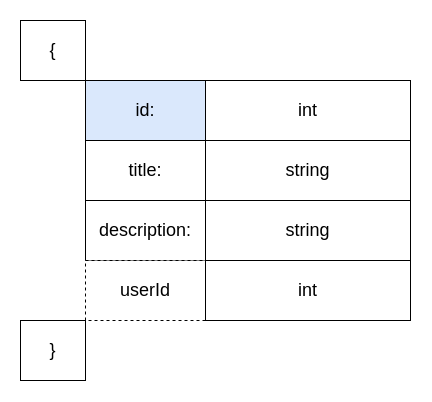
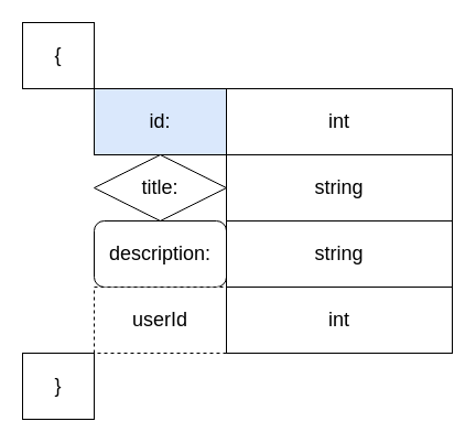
  <mxCell id="0" />
  <mxCell id="1" parent="0" />
  <mxCell id="2" value="&lt;font style=&quot;font-size: 18px;&quot;&gt;id:&lt;/font&gt;" style="rounded=0;whiteSpace=wrap;html=1;fillColor=#dae8fc;" vertex="1" parent="1"><mxGeometry x="85" y="80" width="120" height="60" as="geometry" /></mxCell>
- <mxCell id="3" value="&lt;font style=&quot;font-size: 18px;&quot;&gt;title:&lt;/font&gt;" style="rounded=0;whiteSpace=wrap;html=1;" vertex="1" parent="1"><mxGeometry x="85" y="140" width="120" height="60" as="geometry" /></mxCell>
- <mxCell id="4" value="&lt;font style=&quot;font-size: 18px;&quot;&gt;description:&lt;/font&gt;" style="rounded=0;whiteSpace=wrap;html=1;" vertex="1" parent="1"><mxGeometry x="85" y="200" width="120" height="60" as="geometry" /></mxCell>
+ <mxCell id="3" value="&lt;font style=&quot;font-size: 18px;&quot;&gt;title:&lt;/font&gt;" style="rhombus;whiteSpace=wrap;html=1;" vertex="1" parent="1"><mxGeometry x="85" y="140" width="120" height="60" as="geometry" /></mxCell>
+ <mxCell id="4" value="&lt;font style=&quot;font-size: 18px;&quot;&gt;description:&lt;/font&gt;" style="whiteSpace=wrap;html=1;rounded=1;" vertex="1" parent="1"><mxGeometry x="85" y="200" width="120" height="60" as="geometry" /></mxCell>
  <mxCell id="5" value="&lt;font style=&quot;font-size: 18px;&quot;&gt;userId&lt;/font&gt;" style="rounded=0;whiteSpace=wrap;html=1;dashed=1;" vertex="1" parent="1"><mxGeometry x="85" y="260" width="120" height="60" as="geometry" /></mxCell>
  <mxCell id="6" value="&lt;font style=&quot;font-size: 18px;&quot;&gt;int&lt;/font&gt;" style="rounded=0;whiteSpace=wrap;html=1;" vertex="1" parent="1"><mxGeometry x="205" y="80" width="205" height="60" as="geometry" /></mxCell>
  <mxCell id="7" value="&lt;font style=&quot;font-size: 18px;&quot;&gt;string&lt;/font&gt;" style="rounded=0;whiteSpace=wrap;html=1;" vertex="1" parent="1"><mxGeometry x="205" y="140" width="205" height="60" as="geometry" /></mxCell>
  <mxCell id="8" value="&lt;font style=&quot;font-size: 18px;&quot;&gt;string&lt;/font&gt;" style="rounded=0;whiteSpace=wrap;html=1;" vertex="1" parent="1"><mxGeometry x="205" y="200" width="205" height="60" as="geometry" /></mxCell>
  <mxCell id="9" value="&lt;font style=&quot;font-size: 18px;&quot;&gt;int&lt;/font&gt;" style="rounded=0;whiteSpace=wrap;html=1;" vertex="1" parent="1"><mxGeometry x="205" y="260" width="205" height="60" as="geometry" /></mxCell>
  <mxCell id="10" value="&lt;font style=&quot;font-size: 18px;&quot;&gt;{&lt;/font&gt;" style="rounded=0;whiteSpace=wrap;html=1;" vertex="1" parent="1"><mxGeometry x="20" y="20" width="65" height="60" as="geometry" /></mxCell>
  <mxCell id="11" value="&lt;font style=&quot;font-size: 18px;&quot;&gt;}&lt;/font&gt;" style="rounded=0;whiteSpace=wrap;html=1;" vertex="1" parent="1"><mxGeometry x="20" y="320" width="65" height="60" as="geometry" /></mxCell>
